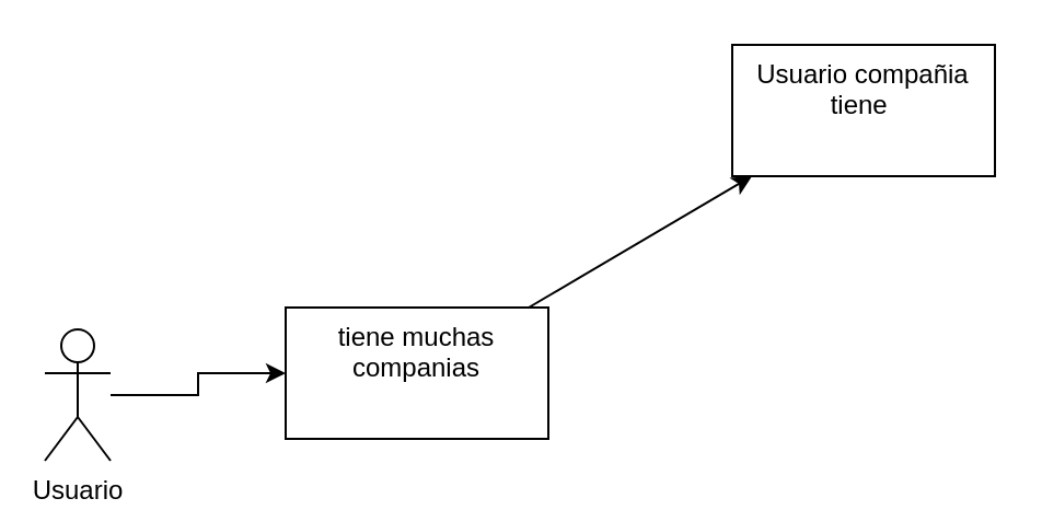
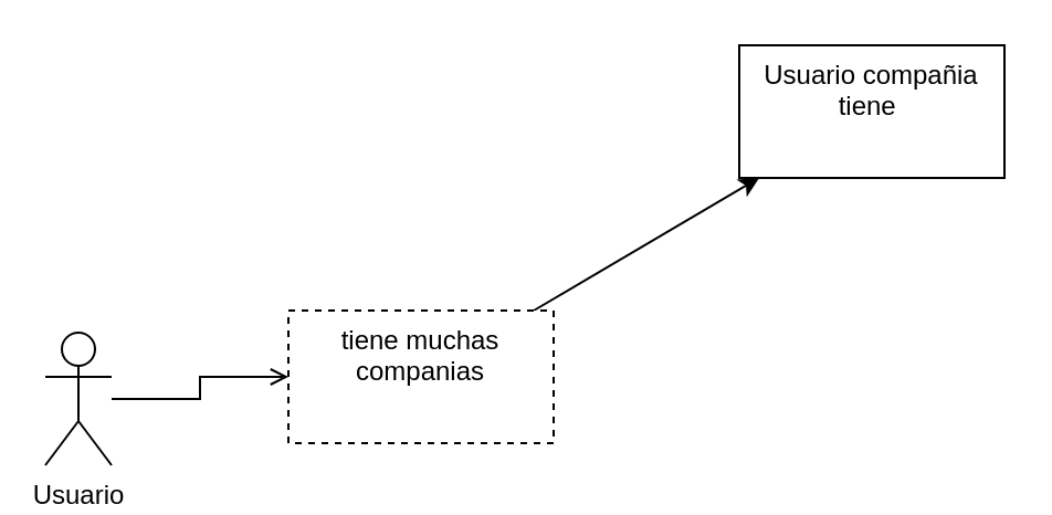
  <mxCell id="0" />
  <mxCell id="1" parent="0" />
- <mxCell id="2" value="" style="edgeStyle=orthogonalEdgeStyle;rounded=0;orthogonalLoop=1;jettySize=auto;html=1;" parent="1" source="3" target="5" edge="1"><mxGeometry relative="1" as="geometry" /></mxCell>
+ <mxCell id="2" value="" style="edgeStyle=orthogonalEdgeStyle;rounded=0;orthogonalLoop=1;jettySize=auto;html=1;endArrow=open;" parent="1" source="3" target="5" edge="1"><mxGeometry relative="1" as="geometry" /></mxCell>
  <mxCell id="3" value="Usuario" style="shape=umlActor;verticalLabelPosition=bottom;verticalAlign=top;html=1;outlineConnect=0;" parent="1" vertex="1"><mxGeometry x="20" y="150" width="30" height="60" as="geometry" /></mxCell>
  <mxCell id="4" value="" style="edgeStyle=none;html=1;" parent="1" source="5" target="6" edge="1"><mxGeometry relative="1" as="geometry" /></mxCell>
- <mxCell id="5" value="tiene muchas&lt;br&gt;companias" style="whiteSpace=wrap;html=1;verticalAlign=top;" parent="1" vertex="1"><mxGeometry x="130" y="140" width="120" height="60" as="geometry" /></mxCell>
+ <mxCell id="5" value="tiene muchas&lt;br&gt;companias" style="whiteSpace=wrap;html=1;verticalAlign=top;dashed=1;" parent="1" vertex="1"><mxGeometry x="130" y="140" width="120" height="60" as="geometry" /></mxCell>
  <mxCell id="6" value="Usuario compañia tiene&amp;nbsp;" style="whiteSpace=wrap;html=1;verticalAlign=top;" parent="1" vertex="1"><mxGeometry x="334" y="20" width="120" height="60" as="geometry" /></mxCell>
